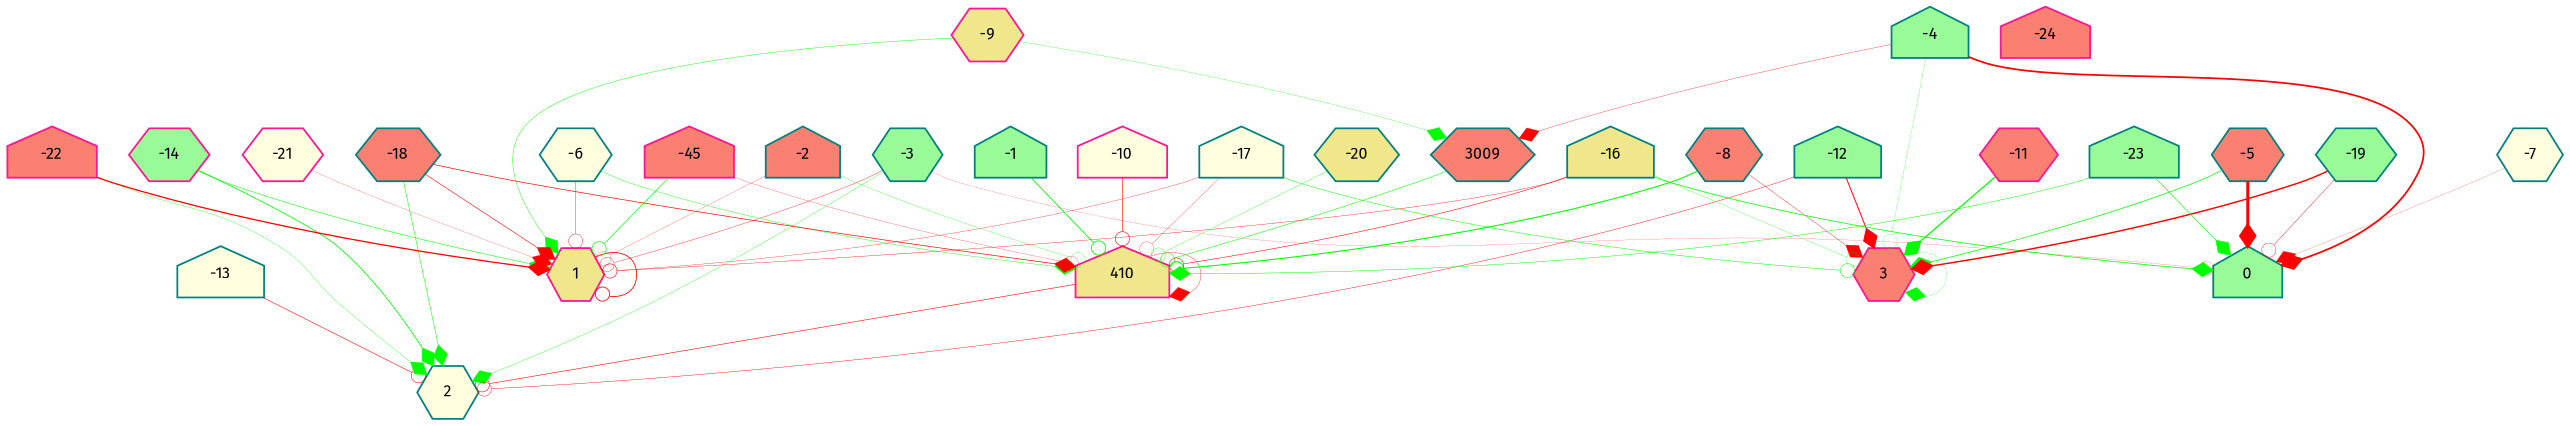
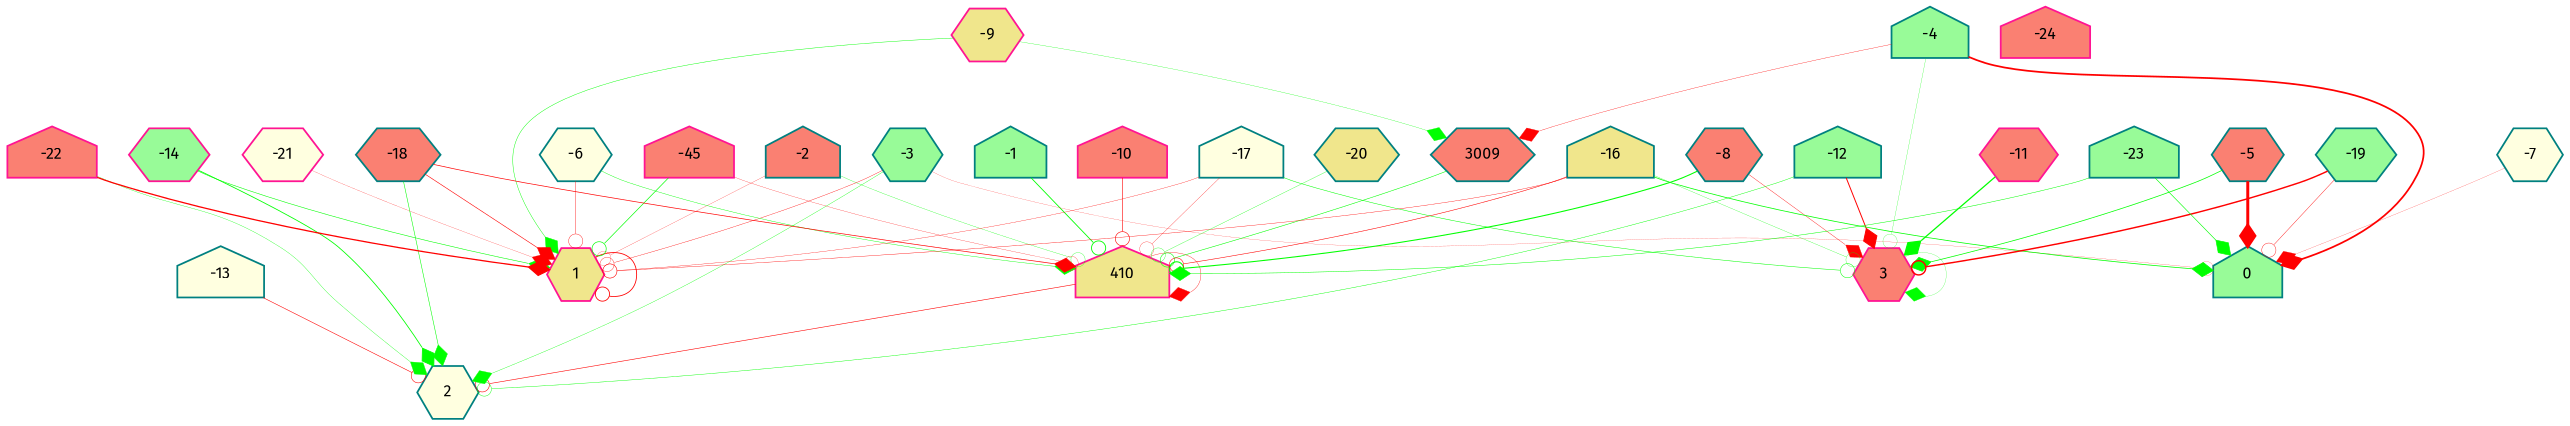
  digraph {
    fontname="Fira Sans"
    node [color=teal fillcolor=salmon fontname="Fira Sans" fontsize=9 shape=hexagon style=filled]
    edge [arrowhead=diamond color=red fontname="Fira Sans" style=solid]
    -1 [fillcolor=palegreen height=0.2 shape=house width=0.2]
    410 [color=deeppink fillcolor=khaki height=0.2 shape=house width=0.2]
    2 [fillcolor=lightyellow height=0.2 width=0.2]
    -2 [height=0.2 shape=house width=0.2]
    1 [color=deeppink fillcolor=khaki height=0.2 width=0.2]
    -3 [fillcolor=palegreen height=0.2 width=0.2]
    0 [fillcolor=palegreen height=0.2 shape=house width=0.2]
    -4 [fillcolor=palegreen height=0.2 shape=house width=0.2]
    3 [color=deeppink height=0.2 width=0.2]
    3009 [height=0.2 width=0.2]
    -5 [height=0.2 width=0.2]
    -6 [fillcolor=lightyellow height=0.2 width=0.2]
    -7 [fillcolor=lightyellow height=0.2 width=0.2]
    -8 [height=0.2 width=0.2]
    -9 [color=deeppink fillcolor=khaki height=0.2 width=0.2]
-   -10 [color=deeppink fillcolor=lightyellow height=0.2 shape=house width=0.2]
+   -10 [color=deeppink height=0.2 shape=house width=0.2]
    -11 [color=deeppink height=0.2 width=0.2]
    -12 [fillcolor=palegreen height=0.2 shape=house width=0.2]
    -13 [fillcolor=lightyellow height=0.2 shape=house width=0.2]
    -14 [color=deeppink fillcolor=palegreen height=0.2 width=0.2]
    n21 [color=deeppink height=0.2 label=-45 shape=house width=0.2]
    -16 [fillcolor=khaki height=0.2 shape=house width=0.2]
    -17 [fillcolor=lightyellow height=0.2 shape=house width=0.2]
    -18 [height=0.2 width=0.2]
    -19 [fillcolor=palegreen height=0.2 width=0.2]
    -20 [fillcolor=khaki height=0.2 width=0.2]
    -21 [color=deeppink fillcolor=lightyellow height=0.2 width=0.2]
    -22 [color=deeppink height=0.2 shape=house width=0.2]
    -23 [fillcolor=palegreen height=0.2 shape=house width=0.2]
    -24 [color=deeppink height=0.2 shape=house width=0.2]
    -1 -> 410 [arrowhead=odot color=green penwidth=0.48371111592233096]
    410 -> 410 [penwidth=0.1984644355844073]
    410 -> 2 [arrowhead=odot penwidth=0.3193061491086867]
    -2 -> 410 [arrowhead=odot color=green penwidth=0.1656373221270784]
    -2 -> 1 [arrowhead=odot penwidth=0.129426166259679]
    1 -> 1 [arrowhead=odot penwidth=0.4653912337756583]
    -3 -> 2 [color=green penwidth=0.19390756850206115]
    -3 -> 1 [arrowhead=odot penwidth=0.20102013906531874]
    -3 -> 0 [arrowhead=odot penwidth=0.1011707685575115]
    -4 -> 0 [penwidth=0.9870554349066545]
    -4 -> 3 [arrowhead=odot color=green penwidth=0.13694081190734808]
    -4 -> 3009 [penwidth=0.1838730044385195]
    3 -> 3 [color=green penwidth=0.12264210297164464]
    3009 -> 410 [arrowhead=odot color=green penwidth=0.30696226005749905]
    -5 -> 0 [penwidth=1.6717115297689464]
    -5 -> 3 [color=green penwidth=0.4108029090284554]
    -6 -> 410 [color=green penwidth=0.2299696651436651]
    -6 -> 1 [arrowhead=odot penwidth=0.21870562053240475]
    -7 -> 0 [penwidth=0.10790089708771682]
    -8 -> 410 [arrowhead=odot color=green penwidth=0.600592853705389]
    -8 -> 3 [penwidth=0.21290306984078616]
    -9 -> 1 [color=green penwidth=0.24795310231748788]
    -9 -> 3009 [color=green penwidth=0.16101139902878475]
    -10 -> 410 [arrowhead=odot penwidth=0.33574589793643017]
    -11 -> 3 [color=green penwidth=0.7085080077730034]
-   -12 -> 2 [arrowhead=odot penwidth=0.23964190129925306]
+   -12 -> 2 [arrowhead=odot color=green penwidth=0.23964190129925306]
    -12 -> 3 [penwidth=0.5542697196640837]
    -13 -> 2 [arrowhead=odot penwidth=0.3092221520023418]
    -14 -> 2 [color=green penwidth=0.46167549619346615]
    -14 -> 1 [color=green penwidth=0.3096720028828762]
    n21 -> 410 [arrowhead=odot penwidth=0.14263366852079806]
    n21 -> 1 [arrowhead=odot color=green penwidth=0.37497471637489554]
    -16 -> 410 [arrowhead=odot penwidth=0.3043201444793905]
    -16 -> 1 [arrowhead=odot penwidth=0.20537151535907144]
    -16 -> 0 [color=green penwidth=0.4236224068617488]
    -16 -> 3 [arrowhead=odot color=green penwidth=0.1531400557683492]
    -17 -> 410 [arrowhead=odot penwidth=0.15487720759685386]
    -17 -> 1 [arrowhead=odot penwidth=0.17466743902375614]
    -17 -> 3 [arrowhead=odot color=green penwidth=0.2821673373407205]
    -18 -> 410 [penwidth=0.38324262634692574]
    -18 -> 2 [color=green penwidth=0.2994533489170421]
    -18 -> 1 [penwidth=0.3274920115637193]
    -19 -> 0 [arrowhead=odot penwidth=0.22289447403152834]
-   -19 -> 3 [penwidth=0.8119191815050526]
+   -19 -> 3 [arrowhead=odot penwidth=0.8119191815050526]
    -20 -> 410 [arrowhead=odot color=green penwidth=0.18140593459854026]
    -21 -> 1 [penwidth=0.11733242897138926]
    -22 -> 2 [color=green penwidth=0.18399303739792922]
    -22 -> 1 [penwidth=0.7176365148069602]
    -23 -> 410 [color=green penwidth=0.2711762173831518]
    -23 -> 0 [color=green penwidth=0.346262504456297]
  }
